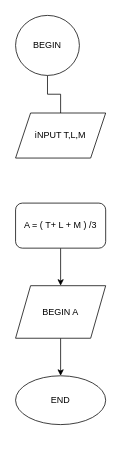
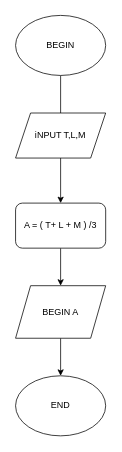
  <mxCell id="0" />
  <mxCell id="1" parent="0" />
+ <mxCell id="2" style="edgeStyle=orthogonalEdgeStyle;rounded=0;orthogonalLoop=1;jettySize=auto;html=1;exitX=0.5;exitY=1;exitDx=0;exitDy=0;" edge="1" parent="1" source="3" target="7"><mxGeometry relative="1" as="geometry" /></mxCell>
  <mxCell id="3" value="iNPUT T,L,M" style="shape=parallelogram;perimeter=parallelogramPerimeter;whiteSpace=wrap;html=1;fixedSize=1;" vertex="1" parent="1"><mxGeometry x="20" y="150" width="120" height="60" as="geometry" /></mxCell>
  <mxCell id="4" style="edgeStyle=orthogonalEdgeStyle;rounded=0;orthogonalLoop=1;jettySize=auto;html=1;exitX=0.5;exitY=1;exitDx=0;exitDy=0;endArrow=none;" edge="1" parent="1" source="5" target="3"><mxGeometry relative="1" as="geometry" /></mxCell>
- <mxCell id="5" value="BEGIN" style="ellipse;whiteSpace=wrap;html=1;" vertex="1" parent="1"><mxGeometry x="20" y="20" width="85" height="80" as="geometry" /></mxCell>
+ <mxCell id="5" value="BEGIN" style="ellipse;whiteSpace=wrap;html=1;" vertex="1" parent="1"><mxGeometry x="20" y="20" width="120" height="80" as="geometry" /></mxCell>
  <mxCell id="6" style="edgeStyle=orthogonalEdgeStyle;rounded=0;orthogonalLoop=1;jettySize=auto;html=1;exitX=0.5;exitY=1;exitDx=0;exitDy=0;entryX=0.5;entryY=0;entryDx=0;entryDy=0;" edge="1" parent="1" source="7" target="9"><mxGeometry relative="1" as="geometry" /></mxCell>
  <mxCell id="7" value="A = ( T+ L + M ) /3" style="rounded=1;whiteSpace=wrap;html=1;" vertex="1" parent="1"><mxGeometry x="20" y="270" width="120" height="60" as="geometry" /></mxCell>
  <mxCell id="8" style="edgeStyle=orthogonalEdgeStyle;rounded=0;orthogonalLoop=1;jettySize=auto;html=1;exitX=0.5;exitY=1;exitDx=0;exitDy=0;" edge="1" parent="1" source="9" target="10"><mxGeometry relative="1" as="geometry" /></mxCell>
  <mxCell id="9" value="BEGIN A" style="shape=parallelogram;perimeter=parallelogramPerimeter;whiteSpace=wrap;html=1;fixedSize=1;" vertex="1" parent="1"><mxGeometry x="20" y="380" width="120" height="70" as="geometry" /></mxCell>
- <mxCell id="10" value="END" style="ellipse;whiteSpace=wrap;html=1;" vertex="1" parent="1"><mxGeometry x="20" y="500" width="120" height="65" as="geometry" /></mxCell>
+ <mxCell id="10" value="END" style="ellipse;whiteSpace=wrap;html=1;" vertex="1" parent="1"><mxGeometry x="20" y="500" width="120" height="80" as="geometry" /></mxCell>
